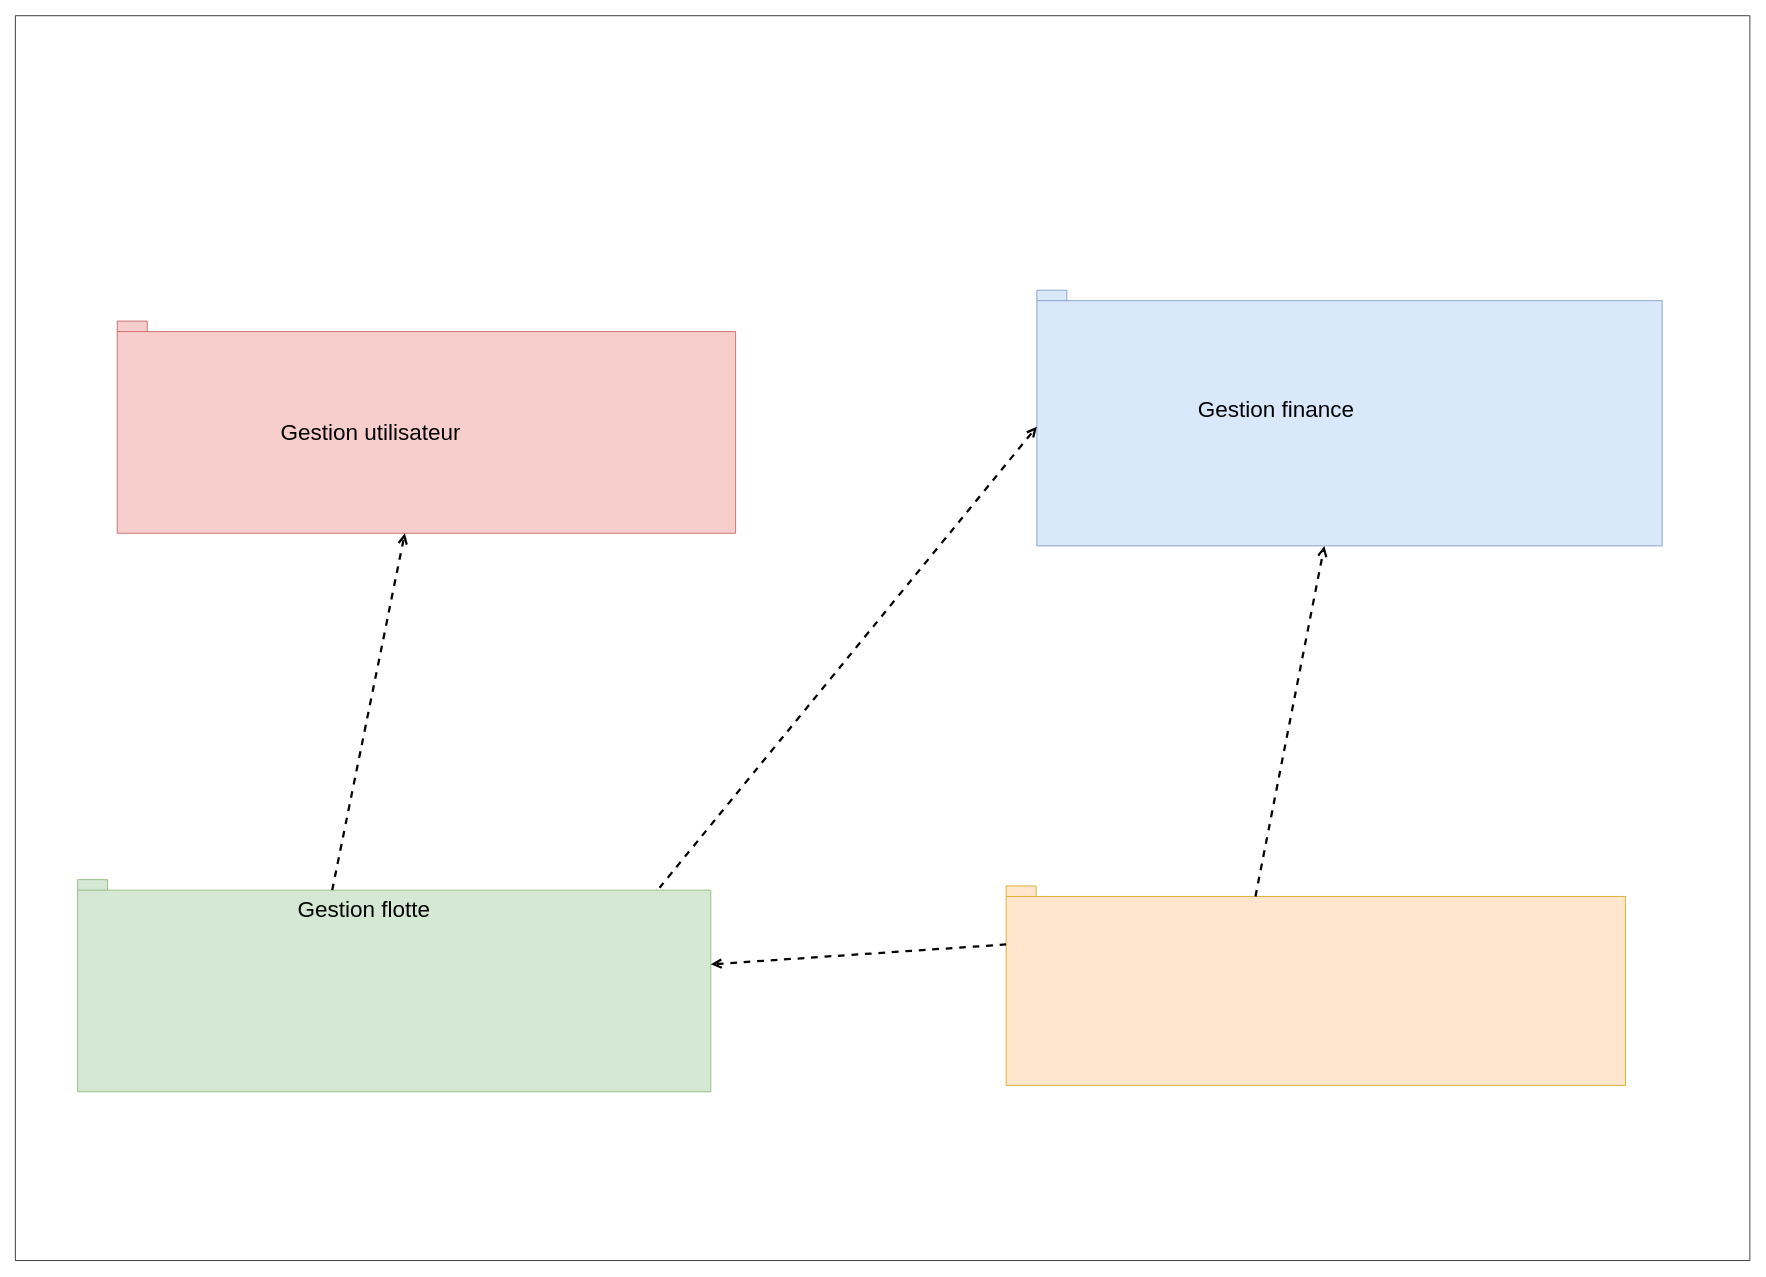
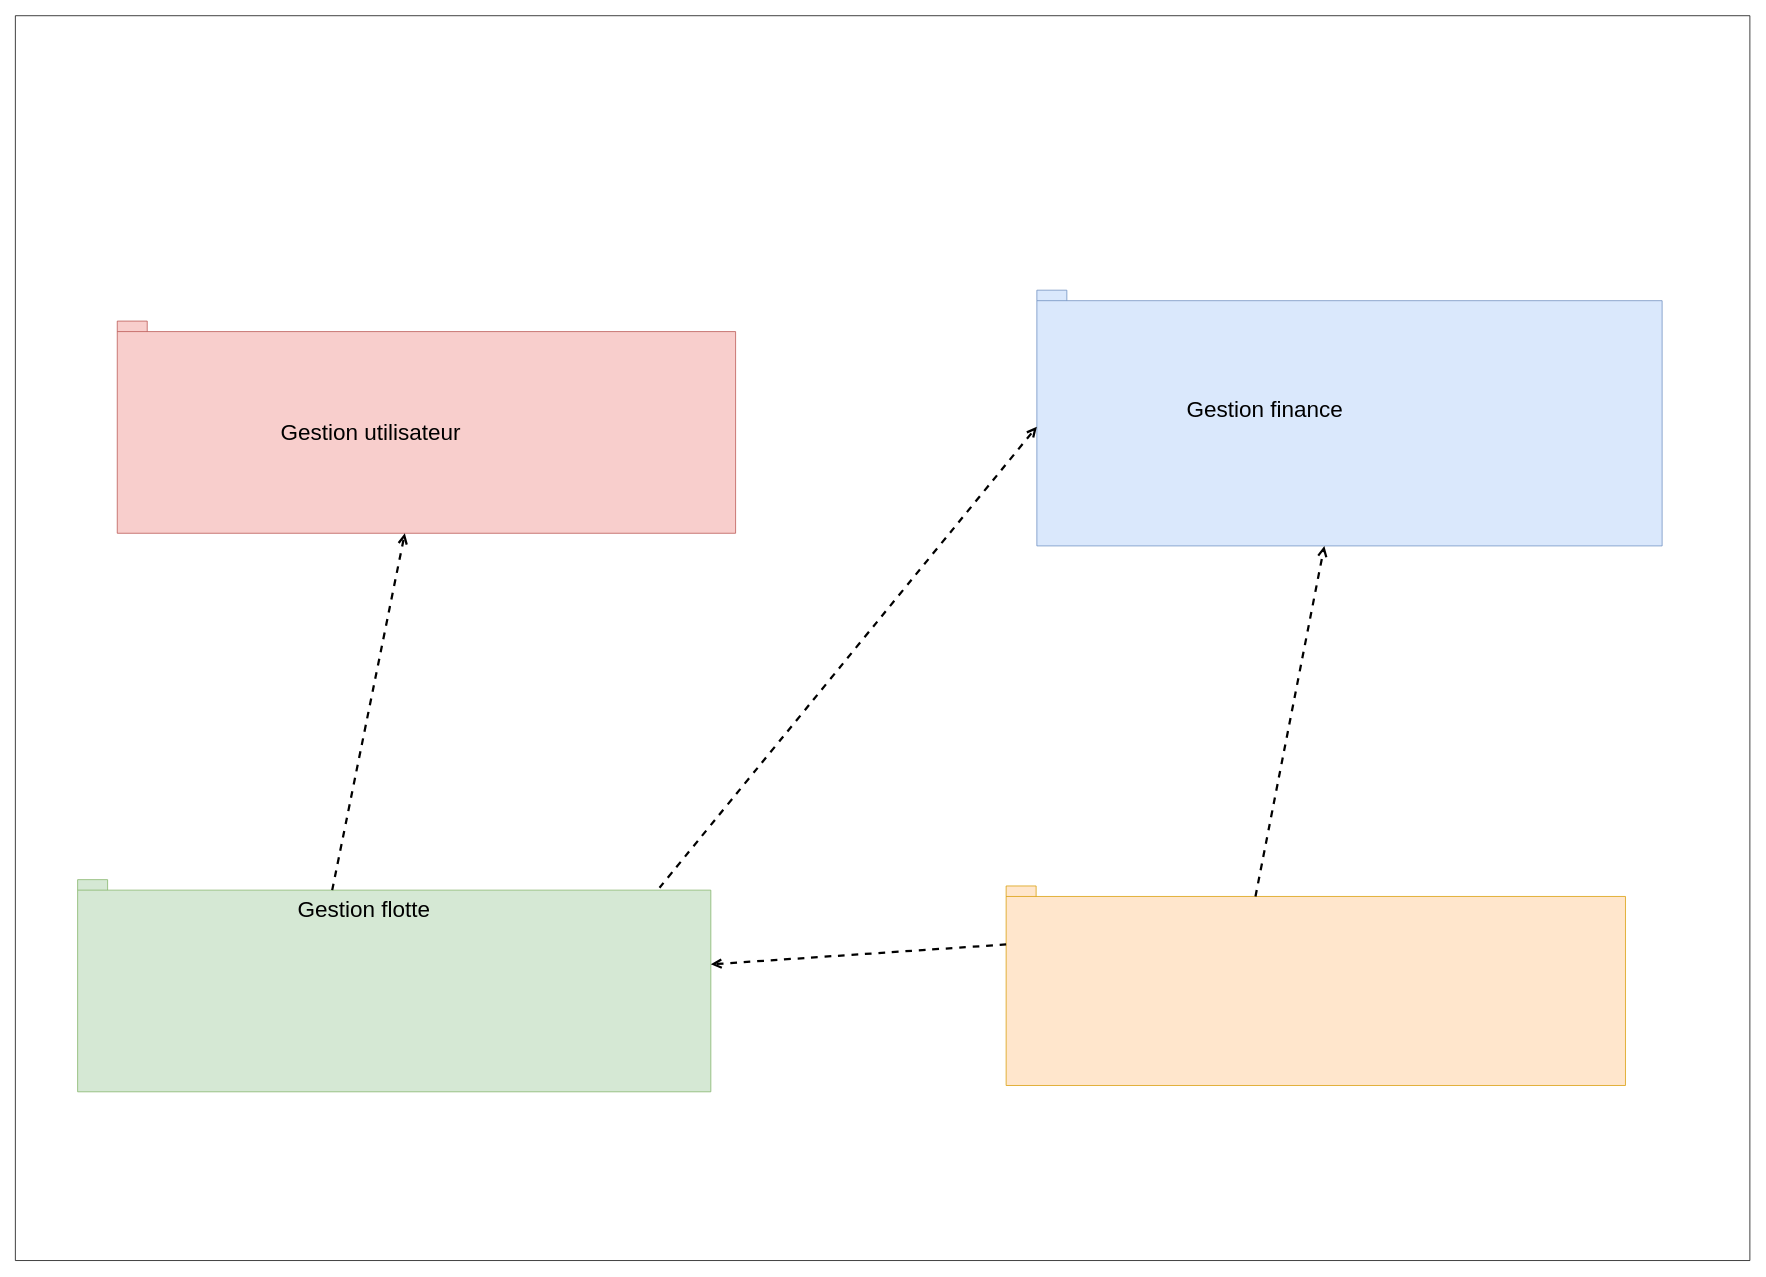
  <mxCell id="0" />
  <mxCell id="1" parent="0" />
  <mxCell id="2" value="&#10;" style="swimlane;startSize=0;" vertex="1" parent="1"><mxGeometry x="20" y="20" width="2313" height="1660" as="geometry" /></mxCell>
  <mxCell id="3" value="" style="group;fontSize=33;fontStyle=1;align=left;fontColor=#0000CC;" vertex="1" connectable="0" parent="2"><mxGeometry x="83" y="366" width="2113" height="1069" as="geometry" /></mxCell>
  <mxCell id="4" value="" style="shape=folder;fontStyle=1;spacingTop=10;tabWidth=40;tabHeight=14;tabPosition=left;html=1;whiteSpace=wrap;fillColor=#f8cecc;strokeColor=#b85450;" vertex="1" parent="3"><mxGeometry x="52.858" y="41.223" width="824.585" height="282.943" as="geometry" /></mxCell>
  <mxCell id="5" value="" style="shape=folder;fontStyle=1;spacingTop=10;tabWidth=40;tabHeight=14;tabPosition=left;html=1;whiteSpace=wrap;fillColor=#d5e8d4;strokeColor=#82b366;" vertex="1" parent="3"><mxGeometry y="786.057" width="844.407" height="282.943" as="geometry" /></mxCell>
  <mxCell id="6" value="" style="shape=folder;fontStyle=1;spacingTop=10;tabWidth=40;tabHeight=14;tabPosition=left;html=1;whiteSpace=wrap;fillColor=#dae8fc;strokeColor=#6c8ebf;" vertex="1" parent="3"><mxGeometry x="1279.164" width="833.836" height="341.031" as="geometry" /></mxCell>
  <mxCell id="7" value="" style="shape=folder;fontStyle=1;spacingTop=10;tabWidth=40;tabHeight=14;tabPosition=left;html=1;whiteSpace=wrap;labelBackgroundColor=default;fillColor=#ffe6cc;strokeColor=#d79b00;" vertex="1" parent="3"><mxGeometry x="1238.199" y="794.489" width="825.907" height="266.079" as="geometry" /></mxCell>
  <mxCell id="8" value="Gestion utilisateur" style="text;strokeColor=none;fillColor=none;html=1;align=center;verticalAlign=middle;whiteSpace=wrap;rounded=0;fontSize=30;" vertex="1" parent="3"><mxGeometry x="258" y="160.52" width="265.87" height="56.21" as="geometry" /></mxCell>
  <mxCell id="9" value="Gestion flotte" style="text;strokeColor=none;fillColor=none;html=1;align=center;verticalAlign=middle;whiteSpace=wrap;rounded=0;fontSize=30;" vertex="1" parent="3"><mxGeometry x="288.004" y="797.996" width="187.646" height="56.214" as="geometry" /></mxCell>
- <mxCell id="10" value="Gestion finance" style="text;strokeColor=none;fillColor=none;html=1;align=center;verticalAlign=middle;whiteSpace=wrap;rounded=0;fontSize=30;" vertex="1" parent="3"><mxGeometry x="1419" y="131.17" width="358.82" height="56.21" as="geometry" /></mxCell>
+ <mxCell id="10" value="Gestion finance" style="text;strokeColor=none;fillColor=none;html=1;align=center;verticalAlign=middle;whiteSpace=wrap;rounded=0;fontSize=30;" vertex="1" parent="3"><mxGeometry x="1404" y="131.17" width="358.82" height="56.21" as="geometry" /></mxCell>
  <mxCell id="11" value="" style="endArrow=open;html=1;rounded=0;fontSize=12;startSize=8;endSize=8;curved=1;entryX=0;entryY=0;entryDx=0;entryDy=182;entryPerimeter=0;exitX=0.919;exitY=0.038;exitDx=0;exitDy=0;exitPerimeter=0;dashed=1;endFill=0;strokeWidth=3;" edge="1" parent="3" source="5" target="6"><mxGeometry width="50" height="50" relative="1" as="geometry"><mxPoint x="865.55" y="689.557" as="sourcePoint" /><mxPoint x="1000.338" y="815.101" as="targetPoint" /></mxGeometry></mxCell>
  <mxCell id="12" value="" style="endArrow=open;html=1;rounded=0;fontSize=12;startSize=8;endSize=8;curved=1;exitX=0;exitY=0;exitDx=339.5;exitDy=14;exitPerimeter=0;dashed=1;endFill=0;strokeWidth=3;" edge="1" parent="3" source="5" target="4"><mxGeometry width="50" height="50" relative="1" as="geometry"><mxPoint x="878.765" y="708.294" as="sourcePoint" /><mxPoint x="1252.735" y="415.982" as="targetPoint" /></mxGeometry></mxCell>
  <mxCell id="13" value="" style="endArrow=open;html=1;rounded=0;fontSize=12;startSize=8;endSize=8;curved=1;exitX=0;exitY=0;exitDx=332.5;exitDy=14;exitPerimeter=0;dashed=1;endFill=0;strokeWidth=3;" edge="1" parent="3" source="7" target="6"><mxGeometry width="50" height="50" relative="1" as="geometry"><mxPoint x="791.549" y="831.965" as="sourcePoint" /><mxPoint x="1292.379" y="359.769" as="targetPoint" /></mxGeometry></mxCell>
  <mxCell id="14" value="" style="endArrow=open;html=1;rounded=0;fontSize=12;startSize=8;endSize=8;curved=1;exitX=0;exitY=0;exitDx=0;exitDy=78;exitPerimeter=0;endFill=0;dashed=1;strokeWidth=3;" edge="1" parent="3" source="7" target="5"><mxGeometry width="50" height="50" relative="1" as="geometry"><mxPoint x="1691.457" y="839.46" as="sourcePoint" /><mxPoint x="1704.672" y="359.769" as="targetPoint" /></mxGeometry></mxCell>
